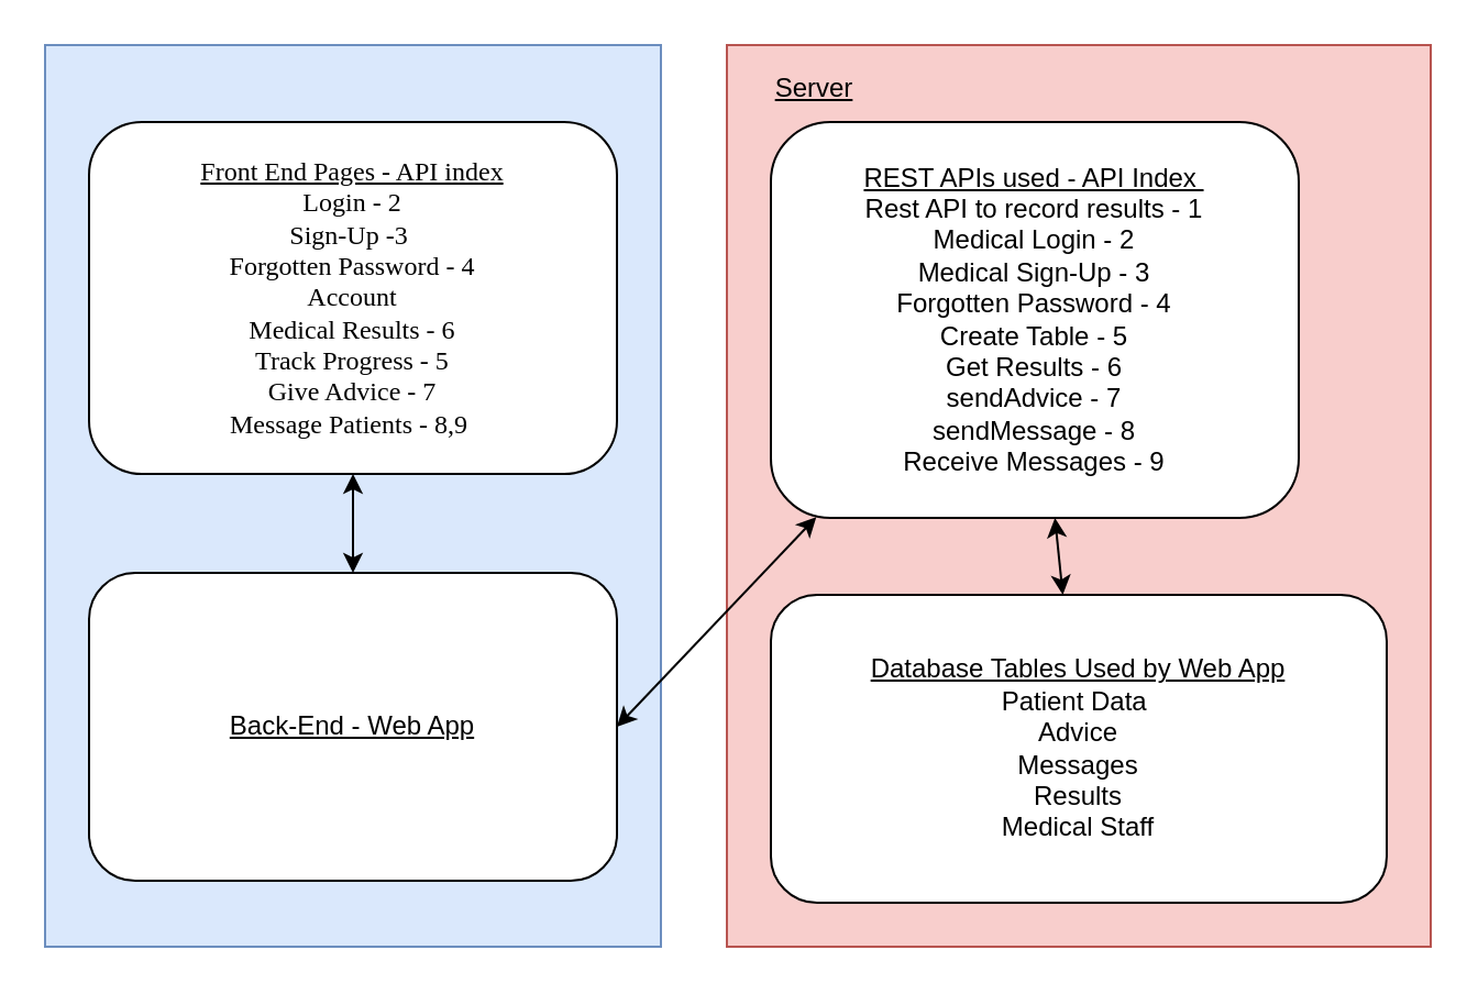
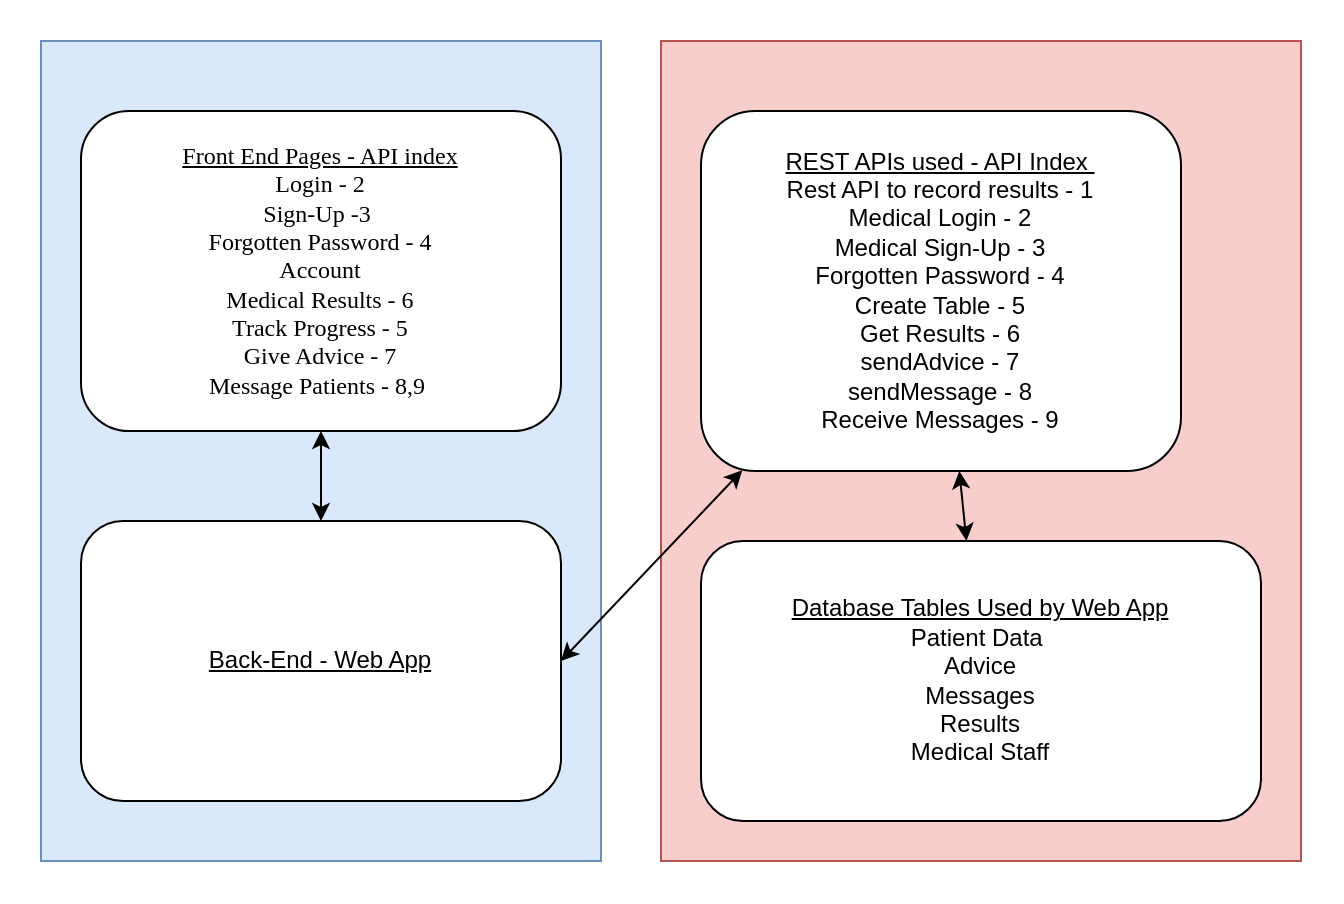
  <mxCell id="0" />
  <mxCell id="1" parent="0" />
  <mxCell id="2" value="" style="rounded=0;whiteSpace=wrap;html=1;fillColor=#dae8fc;strokeColor=#6c8ebf;" vertex="1" parent="1"><mxGeometry x="20" y="20" width="280" height="410" as="geometry" /></mxCell>
  <mxCell id="3" value="" style="rounded=0;whiteSpace=wrap;html=1;fillColor=#f8cecc;strokeColor=#b85450;" vertex="1" parent="1"><mxGeometry x="330" y="20" width="320" height="410" as="geometry" /></mxCell>
- <mxCell id="4" value="&lt;u&gt;Server&lt;/u&gt;" style="text;html=1;strokeColor=none;fillColor=none;align=center;verticalAlign=middle;whiteSpace=wrap;rounded=0;" vertex="1" parent="1"><mxGeometry x="340" y="30" width="60" height="20" as="geometry" /></mxCell>
  <mxCell id="5" value="&lt;u style=&quot;font-family: &amp;#34;verdana&amp;#34; ; white-space: nowrap&quot;&gt;Front End Pages - API index&lt;/u&gt;&lt;br style=&quot;font-family: &amp;#34;verdana&amp;#34; ; white-space: nowrap&quot;&gt;&lt;span style=&quot;font-family: &amp;#34;verdana&amp;#34; ; white-space: nowrap&quot;&gt;Login - 2&lt;/span&gt;&lt;br style=&quot;font-family: &amp;#34;verdana&amp;#34; ; white-space: nowrap&quot;&gt;&lt;span style=&quot;font-family: &amp;#34;verdana&amp;#34; ; white-space: nowrap&quot;&gt;Sign-Up -3&amp;nbsp;&lt;/span&gt;&lt;br style=&quot;font-family: &amp;#34;verdana&amp;#34; ; white-space: nowrap&quot;&gt;&lt;span style=&quot;font-family: &amp;#34;verdana&amp;#34; ; white-space: nowrap&quot;&gt;Forgotten Password - 4&lt;/span&gt;&lt;br style=&quot;font-family: &amp;#34;verdana&amp;#34; ; white-space: nowrap&quot;&gt;&lt;span style=&quot;font-family: &amp;#34;verdana&amp;#34; ; white-space: nowrap&quot;&gt;Account&lt;/span&gt;&lt;br style=&quot;font-family: &amp;#34;verdana&amp;#34; ; white-space: nowrap&quot;&gt;&lt;span style=&quot;font-family: &amp;#34;verdana&amp;#34; ; white-space: nowrap&quot;&gt;Medical Results - 6&lt;/span&gt;&lt;br style=&quot;font-family: &amp;#34;verdana&amp;#34; ; white-space: nowrap&quot;&gt;&lt;span style=&quot;font-family: &amp;#34;verdana&amp;#34; ; white-space: nowrap&quot;&gt;Track Progress - 5&lt;/span&gt;&lt;br style=&quot;font-family: &amp;#34;verdana&amp;#34; ; white-space: nowrap&quot;&gt;&lt;span style=&quot;font-family: &amp;#34;verdana&amp;#34; ; white-space: nowrap&quot;&gt;Give Advice - 7&lt;/span&gt;&lt;br style=&quot;font-family: &amp;#34;verdana&amp;#34; ; white-space: nowrap&quot;&gt;&lt;span style=&quot;font-family: &amp;#34;verdana&amp;#34; ; white-space: nowrap&quot;&gt;Message Patients - 8,9&amp;nbsp;&lt;/span&gt;" style="rounded=1;whiteSpace=wrap;html=1;" vertex="1" parent="1"><mxGeometry x="40" y="55" width="240" height="160" as="geometry" /></mxCell>
  <mxCell id="6" value="&lt;u&gt;REST APIs used - API Index&amp;nbsp;&lt;br&gt;&lt;/u&gt;Rest API to record results - 1&lt;br&gt;Medical Login - 2&lt;br&gt;Medical Sign-Up - 3&lt;br&gt;Forgotten Password - 4&lt;br&gt;Create Table - 5&lt;br&gt;Get Results - 6&lt;br&gt;sendAdvice - 7&lt;br&gt;sendMessage - 8&lt;br&gt;Receive Messages - 9&lt;u&gt;&lt;br&gt;&lt;/u&gt;" style="rounded=1;whiteSpace=wrap;html=1;" vertex="1" parent="1"><mxGeometry x="350" y="55" width="240" height="180" as="geometry" /></mxCell>
  <mxCell id="7" value="&lt;u&gt;Back-End - Web App&lt;/u&gt;" style="rounded=1;whiteSpace=wrap;html=1;" vertex="1" parent="1"><mxGeometry x="40" y="260" width="240" height="140" as="geometry" /></mxCell>
  <mxCell id="8" value="" style="endArrow=classic;startArrow=classic;html=1;entryX=0.5;entryY=1;entryDx=0;entryDy=0;exitX=0.5;exitY=0;exitDx=0;exitDy=0;" edge="1" parent="1" source="7" target="5"><mxGeometry width="50" height="50" relative="1" as="geometry"><mxPoint x="-80" y="310" as="sourcePoint" /><mxPoint x="-30" y="260" as="targetPoint" /></mxGeometry></mxCell>
  <mxCell id="9" value="" style="endArrow=classic;startArrow=classic;html=1;entryX=0.086;entryY=0.998;entryDx=0;entryDy=0;exitX=1;exitY=0.5;exitDx=0;exitDy=0;entryPerimeter=0;" edge="1" parent="1" source="7" target="6"><mxGeometry width="50" height="50" relative="1" as="geometry"><mxPoint x="300" y="340" as="sourcePoint" /><mxPoint x="350" y="290" as="targetPoint" /></mxGeometry></mxCell>
  <mxCell id="10" value="&lt;u&gt;Database Tables Used by Web App&lt;/u&gt;&lt;br&gt;Patient Data&amp;nbsp;&lt;br&gt;Advice&lt;br&gt;Messages&lt;br&gt;Results&lt;br&gt;Medical Staff" style="rounded=1;whiteSpace=wrap;html=1;" vertex="1" parent="1"><mxGeometry x="350" y="270" width="280" height="140" as="geometry" /></mxCell>
  <mxCell id="11" value="" style="endArrow=classic;startArrow=classic;html=1;exitX=0.474;exitY=0;exitDx=0;exitDy=0;exitPerimeter=0;" edge="1" parent="1" source="10" target="6"><mxGeometry width="50" height="50" relative="1" as="geometry"><mxPoint x="420" y="300" as="sourcePoint" /><mxPoint x="470" y="250" as="targetPoint" /></mxGeometry></mxCell>
